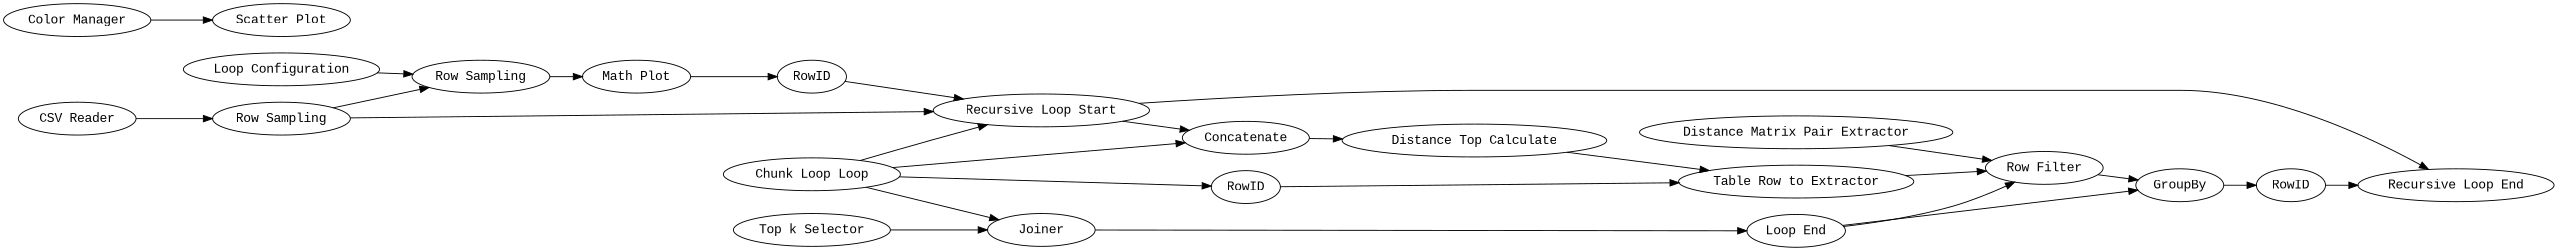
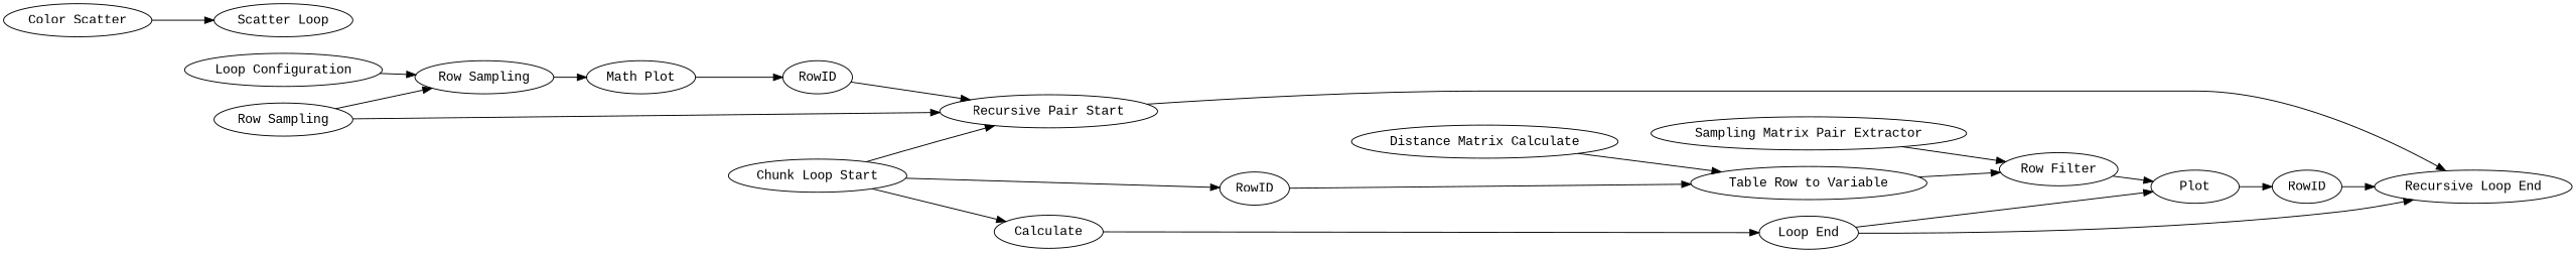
  digraph {
    fontname="Liberation Mono"
    rankdir=LR
    node [fontname="Liberation Mono"]
    edge [fontname="Liberation Mono"]
-   n1 [label="CSV Reader"]
    n2 [label="Row Sampling"]
    n3 [label="Row Sampling"]
-   n4 [label="Recursive Loop Start"]
+   n4 [label="Recursive Pair Start"]
    n5 [label="Loop Configuration"]
    n6 [label="Math Plot"]
    n7 [label=RowID]
-   n8 [label="Chunk Loop Loop"]
-   n9 [label=Concatenate]
+   n8 [label="Chunk Loop Start"]
    n10 [label=RowID]
-   n11 [label=Joiner]
-   n12 [label="Distance Top Calculate"]
-   n13 [label="Table Row to Extractor"]
+   n11 [label=Calculate]
+   n12 [label="Distance Matrix Calculate"]
+   n13 [label="Table Row to Variable"]
    n14 [label="Loop End"]
-   n15 [label="Distance Matrix Pair Extractor"]
+   n15 [label="Sampling Matrix Pair Extractor"]
    n16 [label="Row Filter"]
-   n17 [label=GroupBy]
-   n18 [label="Top k Selector"]
+   n17 [label=Plot]
    n19 [label="Recursive Loop End"]
    n20 [label=RowID]
-   n21 [label="Color Manager"]
-   n22 [label="Scatter Plot"]
-   n1 -> n2
+   n21 [label="Color Scatter"]
+   n22 [label="Scatter Loop"]
    n2 -> n3
    n2 -> n4
    n3 -> n6
-   n4 -> n9
    n4 -> n19
    n5 -> n3
    n6 -> n7
    n7 -> n4
    n8 -> n4
-   n8 -> n9
    n8 -> n10
    n8 -> n11
-   n9 -> n12
    n10 -> n13
    n11 -> n14
    n12 -> n13
    n13 -> n16
    n14 -> n17
-   n14 -> n16
+   n14 -> n19
    n15 -> n16
    n16 -> n17
    n17 -> n20
-   n18 -> n11
    n20 -> n19
    n21 -> n22
  }
